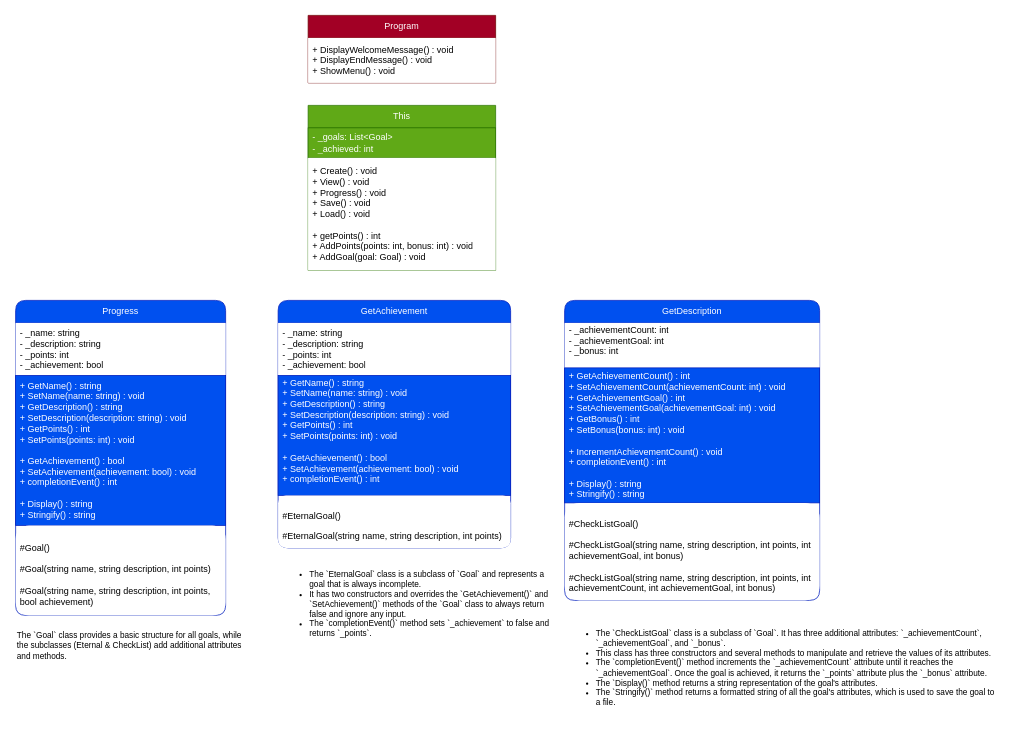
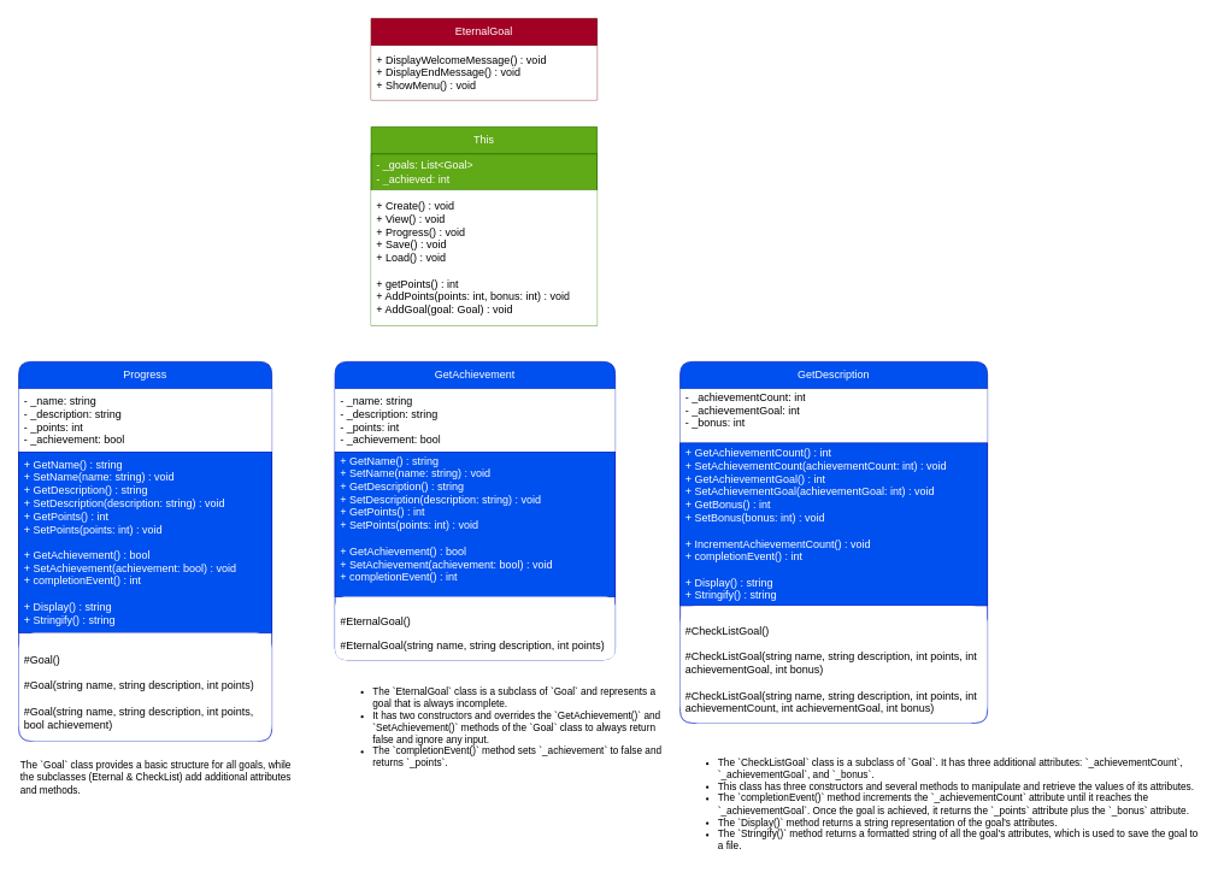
  <mxCell id="0" />
  <mxCell id="1" parent="0" />
- <mxCell id="2" value="Program" style="swimlane;fontStyle=0;childLayout=stackLayout;horizontal=1;startSize=30;horizontalStack=0;resizeParent=1;resizeParentMax=0;resizeLast=0;collapsible=1;marginBottom=0;whiteSpace=wrap;html=1;fillColor=#a20025;fontColor=#ffffff;strokeColor=#6F0000;" parent="1" vertex="1"><mxGeometry x="410" y="20" width="250" height="90" as="geometry" /></mxCell>
+ <mxCell id="2" value="EternalGoal" style="swimlane;fontStyle=0;childLayout=stackLayout;horizontal=1;startSize=30;horizontalStack=0;resizeParent=1;resizeParentMax=0;resizeLast=0;collapsible=1;marginBottom=0;whiteSpace=wrap;html=1;fillColor=#a20025;fontColor=#ffffff;strokeColor=#6F0000;" parent="1" vertex="1"><mxGeometry x="410" y="20" width="250" height="90" as="geometry" /></mxCell>
  <mxCell id="3" value="&lt;div&gt;+ DisplayWelcomeMessage() : void&lt;/div&gt;&lt;div&gt;+ DisplayEndMessage() : void&lt;/div&gt;&lt;div&gt;+ ShowMenu() : void&lt;/div&gt;" style="text;strokeColor=none;fillColor=default;align=left;verticalAlign=middle;spacingLeft=4;spacingRight=4;overflow=hidden;points=[[0,0.5],[1,0.5]];portConstraint=eastwest;rotatable=0;whiteSpace=wrap;html=1;" parent="2" vertex="1"><mxGeometry y="30" width="250" height="60" as="geometry" /></mxCell>
  <mxCell id="4" value="GetAchievement" style="swimlane;fontStyle=0;childLayout=stackLayout;horizontal=1;startSize=30;horizontalStack=0;resizeParent=1;resizeParentMax=0;resizeLast=0;collapsible=1;marginBottom=0;whiteSpace=wrap;html=1;fillColor=#0050ef;fontColor=#ffffff;strokeColor=#001DBC;rounded=1;" parent="1" vertex="1"><mxGeometry x="370" y="400" width="310" height="330" as="geometry" /></mxCell>
  <mxCell id="5" value="&lt;div&gt;- _name: string&lt;/div&gt;&lt;div&gt;- _description: string&lt;/div&gt;&lt;div&gt;- _points: int&lt;/div&gt;&lt;div&gt;- _achievement: bool&lt;/div&gt;" style="text;strokeColor=none;fillColor=default;align=left;verticalAlign=middle;spacingLeft=4;spacingRight=4;overflow=hidden;points=[[0,0.5],[1,0.5]];portConstraint=eastwest;rotatable=0;whiteSpace=wrap;html=1;" parent="4" vertex="1"><mxGeometry y="30" width="310" height="70" as="geometry" /></mxCell>
  <mxCell id="6" value="&lt;div&gt;+ GetName() : string&lt;/div&gt;&lt;div&gt;+ SetName(name: string) : void&lt;/div&gt;&lt;div&gt;+ GetDescription() : string&lt;/div&gt;&lt;div&gt;+ SetDescription(description: string) : void&lt;/div&gt;&lt;div&gt;+ GetPoints() : int&lt;/div&gt;&lt;div&gt;+ SetPoints(points: int) : void&lt;/div&gt;&lt;div&gt;&lt;br&gt;&lt;/div&gt;&lt;div&gt;+ GetAchievement() : bool&lt;/div&gt;&lt;div&gt;+ SetAchievement(achievement: bool) : void&lt;/div&gt;&lt;div&gt;+ completionEvent() : int&lt;/div&gt;&lt;div&gt;&lt;br&gt;&lt;/div&gt;&lt;div&gt;&lt;br&gt;&lt;/div&gt;&lt;div&gt;&lt;br&gt;&lt;/div&gt;" style="text;strokeColor=#001DBC;fillColor=#0050ef;align=left;verticalAlign=middle;spacingLeft=4;spacingRight=4;overflow=hidden;points=[[0,0.5],[1,0.5]];portConstraint=eastwest;rotatable=0;whiteSpace=wrap;html=1;fontColor=#ffffff;glass=0;shadow=0;" parent="4" vertex="1"><mxGeometry y="100" width="310" height="160" as="geometry" /></mxCell>
  <mxCell id="7" value="&lt;p class=&quot;MsoNormal&quot;&gt;#EternalGoal()&lt;/p&gt;&lt;span style=&quot;background-color: initial;&quot;&gt;#EternalGoal(string name, string description, int points)&lt;br&gt;&lt;/span&gt;" style="text;strokeColor=none;fillColor=default;align=left;verticalAlign=middle;spacingLeft=4;spacingRight=4;overflow=hidden;points=[[0,0.5],[1,0.5]];portConstraint=eastwest;rotatable=0;whiteSpace=wrap;html=1;rounded=1;shadow=0;" parent="4" vertex="1"><mxGeometry y="260" width="310" height="70" as="geometry" /></mxCell>
  <mxCell id="8" value="GetDescription" style="swimlane;fontStyle=0;childLayout=stackLayout;horizontal=1;startSize=30;horizontalStack=0;resizeParent=1;resizeParentMax=0;resizeLast=0;collapsible=1;marginBottom=0;whiteSpace=wrap;html=1;fillColor=#0050ef;fontColor=#ffffff;strokeColor=#001DBC;rounded=1;" parent="1" vertex="1"><mxGeometry x="752" y="400" width="340" height="400" as="geometry" /></mxCell>
  <mxCell id="9" value="&lt;div&gt;- _achievementCount: int&lt;/div&gt;&lt;div&gt;- _achievementGoal: int&lt;/div&gt;&lt;div&gt;- _bonus: int&lt;/div&gt;&lt;div&gt;&lt;br&gt;&lt;/div&gt;" style="text;strokeColor=none;fillColor=default;align=left;verticalAlign=middle;spacingLeft=4;spacingRight=4;overflow=hidden;points=[[0,0.5],[1,0.5]];portConstraint=eastwest;rotatable=0;whiteSpace=wrap;html=1;" parent="8" vertex="1"><mxGeometry y="30" width="340" height="60" as="geometry" /></mxCell>
  <mxCell id="10" value="&lt;div&gt;+ GetAchievementCount() : int&lt;/div&gt;&lt;div&gt;+ SetAchievementCount(achievementCount: int) : void&lt;/div&gt;&lt;div&gt;+ GetAchievementGoal() : int&lt;/div&gt;&lt;div&gt;+ SetAchievementGoal(achievementGoal: int) : void&lt;/div&gt;&lt;div&gt;+ GetBonus() : int&lt;/div&gt;&lt;div&gt;+ SetBonus(bonus: int) : void&lt;/div&gt;&lt;div&gt;&lt;br&gt;&lt;/div&gt;&lt;div&gt;+ IncrementAchievementCount() : void&lt;/div&gt;&lt;div&gt;+ completionEvent() : int&lt;/div&gt;&lt;div&gt;&lt;br&gt;&lt;/div&gt;&lt;div&gt;+ Display() : string&lt;/div&gt;&lt;div&gt;+ Stringify() : string&lt;/div&gt;" style="text;strokeColor=#001DBC;fillColor=#0050ef;align=left;verticalAlign=middle;spacingLeft=4;spacingRight=4;overflow=hidden;points=[[0,0.5],[1,0.5]];portConstraint=eastwest;rotatable=0;whiteSpace=wrap;html=1;fontColor=#ffffff;" parent="8" vertex="1"><mxGeometry y="90" width="340" height="180" as="geometry" /></mxCell>
  <mxCell id="11" value="&lt;p class=&quot;MsoNormal&quot;&gt;&lt;/p&gt;&lt;span style=&quot;background-color: initial;&quot;&gt;#CheckListGoal()&lt;br&gt;&lt;br&gt;#CheckListGoal(string name, string description, int points,&amp;nbsp;&lt;/span&gt;&lt;span style=&quot;background-color: initial;&quot;&gt;int achievementGoal, int bonus)&lt;br&gt;&lt;/span&gt;&lt;span style=&quot;background-color: initial;&quot;&gt;&lt;br&gt;&lt;/span&gt;&lt;span style=&quot;background-color: initial;&quot;&gt;#CheckListGoal(string name, string description, int points,&amp;nbsp;&lt;/span&gt;&lt;span style=&quot;background-color: initial;&quot;&gt;int achievementCount, int achievementGoal, int bonus)&lt;/span&gt;&lt;span style=&quot;background-color: initial;&quot;&gt;&lt;br&gt;&lt;/span&gt;" style="text;strokeColor=none;fillColor=default;align=left;verticalAlign=middle;spacingLeft=4;spacingRight=4;overflow=hidden;points=[[0,0.5],[1,0.5]];portConstraint=eastwest;rotatable=0;whiteSpace=wrap;html=1;rounded=1;" parent="8" vertex="1"><mxGeometry y="270" width="340" height="130" as="geometry" /></mxCell>
  <mxCell id="12" value="Progress" style="swimlane;fontStyle=0;childLayout=stackLayout;horizontal=1;startSize=30;horizontalStack=0;resizeParent=1;resizeParentMax=0;resizeLast=0;collapsible=1;marginBottom=0;whiteSpace=wrap;html=1;fillColor=#0050ef;fontColor=#ffffff;strokeColor=#001DBC;rounded=1;" parent="1" vertex="1"><mxGeometry x="20" y="400" width="280" height="420" as="geometry" /></mxCell>
  <mxCell id="13" value="&lt;div&gt;- _name: string&lt;/div&gt;&lt;div&gt;- _description: string&lt;/div&gt;&lt;div&gt;- _points: int&lt;/div&gt;&lt;div&gt;- _achievement: bool&lt;/div&gt;" style="text;strokeColor=none;fillColor=default;align=left;verticalAlign=middle;spacingLeft=4;spacingRight=4;overflow=hidden;points=[[0,0.5],[1,0.5]];portConstraint=eastwest;rotatable=0;whiteSpace=wrap;html=1;" parent="12" vertex="1"><mxGeometry y="30" width="280" height="70" as="geometry" /></mxCell>
  <mxCell id="14" value="&lt;div&gt;+ GetName() : string&amp;nbsp; &amp;nbsp; &amp;nbsp; &amp;nbsp;&amp;nbsp;&lt;/div&gt;&lt;div&gt;+ SetName(name: string) : void&amp;nbsp;&amp;nbsp;&lt;/div&gt;&lt;div&gt;+ GetDescription() : string&amp;nbsp; &amp;nbsp;&lt;/div&gt;&lt;div&gt;+ SetDescription(description: string) : void&lt;/div&gt;&lt;div&gt;+ GetPoints() : int&amp;nbsp;&lt;/div&gt;&lt;div&gt;+ SetPoints(points: int) : void&lt;/div&gt;&lt;div&gt;&lt;br&gt;&lt;/div&gt;&lt;div&gt;+ GetAchievement() : bool&lt;/div&gt;&lt;div&gt;+ SetAchievement(achievement: bool) : void&lt;/div&gt;&lt;div&gt;+ completionEvent() : int&lt;/div&gt;&lt;div&gt;&lt;br&gt;&lt;/div&gt;&lt;div&gt;+ Display() : string&lt;/div&gt;&lt;div&gt;+ Stringify() : string&lt;/div&gt;" style="text;strokeColor=#001DBC;fillColor=#0050ef;align=left;verticalAlign=middle;spacingLeft=4;spacingRight=4;overflow=hidden;points=[[0,0.5],[1,0.5]];portConstraint=eastwest;rotatable=0;whiteSpace=wrap;html=1;fontColor=#ffffff;" parent="12" vertex="1"><mxGeometry y="100" width="280" height="200" as="geometry" /></mxCell>
  <mxCell id="15" value="&lt;p class=&quot;MsoNormal&quot;&gt;&lt;/p&gt;&lt;span style=&quot;background-color: initial;&quot;&gt;#Goal()&lt;br&gt;&lt;br&gt;#Goal(string name, string description, int points)&lt;br&gt;&lt;/span&gt;&lt;br&gt;&lt;span style=&quot;background-color: initial;&quot;&gt;#Goal(string name, string description, int points, bool&amp;nbsp;&lt;/span&gt;&lt;span style=&quot;background-color: initial;&quot;&gt;achievement)&lt;/span&gt;&lt;span style=&quot;background-color: initial;&quot;&gt;&lt;br&gt;&lt;/span&gt;" style="text;strokeColor=none;fillColor=default;align=left;verticalAlign=middle;spacingLeft=4;spacingRight=4;overflow=hidden;points=[[0,0.5],[1,0.5]];portConstraint=eastwest;rotatable=0;whiteSpace=wrap;html=1;rounded=1;" parent="12" vertex="1"><mxGeometry y="300" width="280" height="120" as="geometry" /></mxCell>
  <mxCell id="16" value="This" style="swimlane;fontStyle=0;childLayout=stackLayout;horizontal=1;startSize=30;horizontalStack=0;resizeParent=1;resizeParentMax=0;resizeLast=0;collapsible=1;marginBottom=0;whiteSpace=wrap;html=1;fillColor=#60a917;fontColor=#ffffff;strokeColor=#2D7600;" parent="1" vertex="1"><mxGeometry x="410" y="140" width="250" height="220" as="geometry" /></mxCell>
  <mxCell id="17" value="&lt;div&gt;- _goals: List&amp;lt;Goal&amp;gt;&lt;/div&gt;&lt;div&gt;- _achieved: int&lt;/div&gt;" style="text;strokeColor=#2D7600;fillColor=#60a917;align=left;verticalAlign=middle;spacingLeft=4;spacingRight=4;overflow=hidden;points=[[0,0.5],[1,0.5]];portConstraint=eastwest;rotatable=0;whiteSpace=wrap;html=1;fontColor=#ffffff;" parent="16" vertex="1"><mxGeometry y="30" width="250" height="40" as="geometry" /></mxCell>
  <mxCell id="18" value="&lt;div&gt;&lt;div&gt;+ Create() : void&lt;br&gt;&lt;/div&gt;&lt;div&gt;+ View() : void&lt;/div&gt;&lt;div&gt;+ Progress() : void&lt;/div&gt;&lt;div&gt;+ Save() : void&lt;/div&gt;&lt;div&gt;+ Load() : void&lt;/div&gt;&lt;/div&gt;&lt;div&gt;&lt;br&gt;&lt;/div&gt;&lt;div&gt;+ getPoints() : int&lt;/div&gt;&lt;div&gt;+ AddPoints(points: int, bonus: int) : void&lt;/div&gt;&lt;div&gt;&lt;span style=&quot;background-color: initial;&quot;&gt;+ AddGoal(goal: Goal) : void&lt;/span&gt;&lt;/div&gt;" style="text;strokeColor=none;fillColor=default;align=left;verticalAlign=middle;spacingLeft=4;spacingRight=4;overflow=hidden;points=[[0,0.5],[1,0.5]];portConstraint=eastwest;rotatable=0;whiteSpace=wrap;html=1;" parent="16" vertex="1"><mxGeometry y="70" width="250" height="150" as="geometry" /></mxCell>
  <mxCell id="19" value="&lt;font style=&quot;font-size: 11px;&quot;&gt;The `Goal` class provides a basic structure for all goals, while the subclasses (Eternal &amp;amp; CheckList) add additional attributes and methods.&lt;/font&gt;" style="text;html=1;strokeColor=none;fillColor=default;align=left;verticalAlign=middle;whiteSpace=wrap;rounded=1;" parent="1" vertex="1"><mxGeometry x="20" y="830" width="310" height="60" as="geometry" /></mxCell>
  <mxCell id="20" value="&lt;ul style=&quot;&quot;&gt;&lt;li&gt;&lt;span style=&quot;background-color: initial;&quot;&gt;The `EternalGoal` class is a subclass of `Goal` and represents a goal that is always incomplete.&lt;/span&gt;&lt;/li&gt;&lt;li&gt;&lt;span style=&quot;background-color: initial;&quot;&gt;It has two constructors and overrides the `GetAchievement()` and `SetAchievement()` methods of the `Goal` class to always return false and ignore any input.&lt;/span&gt;&lt;/li&gt;&lt;li&gt;&lt;span style=&quot;background-color: initial;&quot;&gt;The `completionEvent()` method sets `_achievement` to false and returns `_points`.&lt;/span&gt;&lt;/li&gt;&lt;/ul&gt;" style="text;html=1;strokeColor=none;fillColor=default;align=left;verticalAlign=middle;whiteSpace=wrap;rounded=1;fontSize=11;" parent="1" vertex="1"><mxGeometry x="370" y="740" width="370" height="130" as="geometry" /></mxCell>
  <mxCell id="21" value="&lt;p class=&quot;MsoNormal&quot;&gt;&lt;/p&gt;&lt;ul&gt;&lt;li&gt;The `CheckListGoal` class is a subclass of `Goal`.&amp;nbsp;&lt;span style=&quot;background-color: initial;&quot;&gt;It has three additional attributes: `_achievementCount`, `_achievementGoal`, and `_bonus`.&lt;/span&gt;&lt;/li&gt;&lt;li&gt;&lt;span style=&quot;background-color: initial;&quot;&gt;This class has three constructors and several methods to&amp;nbsp;&lt;/span&gt;&lt;span style=&quot;background-color: initial;&quot;&gt;manipulate and retrieve the values of its attributes.&lt;/span&gt;&lt;/li&gt;&lt;li&gt;&lt;span style=&quot;background-color: initial;&quot;&gt;The `completionEvent()` method increments the&amp;nbsp;&lt;/span&gt;&lt;span style=&quot;background-color: initial;&quot;&gt;`_achievementCount` attribute until it reaches the `_achievementGoal`. Once the&amp;nbsp;&lt;/span&gt;&lt;span style=&quot;background-color: initial;&quot;&gt;goal is achieved, it returns the `_points` attribute plus the `_bonus`&amp;nbsp;&lt;/span&gt;&lt;span style=&quot;background-color: initial;&quot;&gt;attribute.&lt;/span&gt;&lt;/li&gt;&lt;li&gt;The `Display()` method returns a string representation of the goal's attributes.&lt;/li&gt;&lt;li&gt;The `Stringify()` method returns a formatted string of all the goal's attributes, which is used to save the goal to a file.&lt;/li&gt;&lt;/ul&gt;&lt;p&gt;&lt;/p&gt;" style="text;html=1;strokeColor=none;fillColor=default;align=left;verticalAlign=middle;whiteSpace=wrap;rounded=1;fontSize=11;" parent="1" vertex="1"><mxGeometry x="752" y="810" width="580" height="160" as="geometry" /></mxCell>
